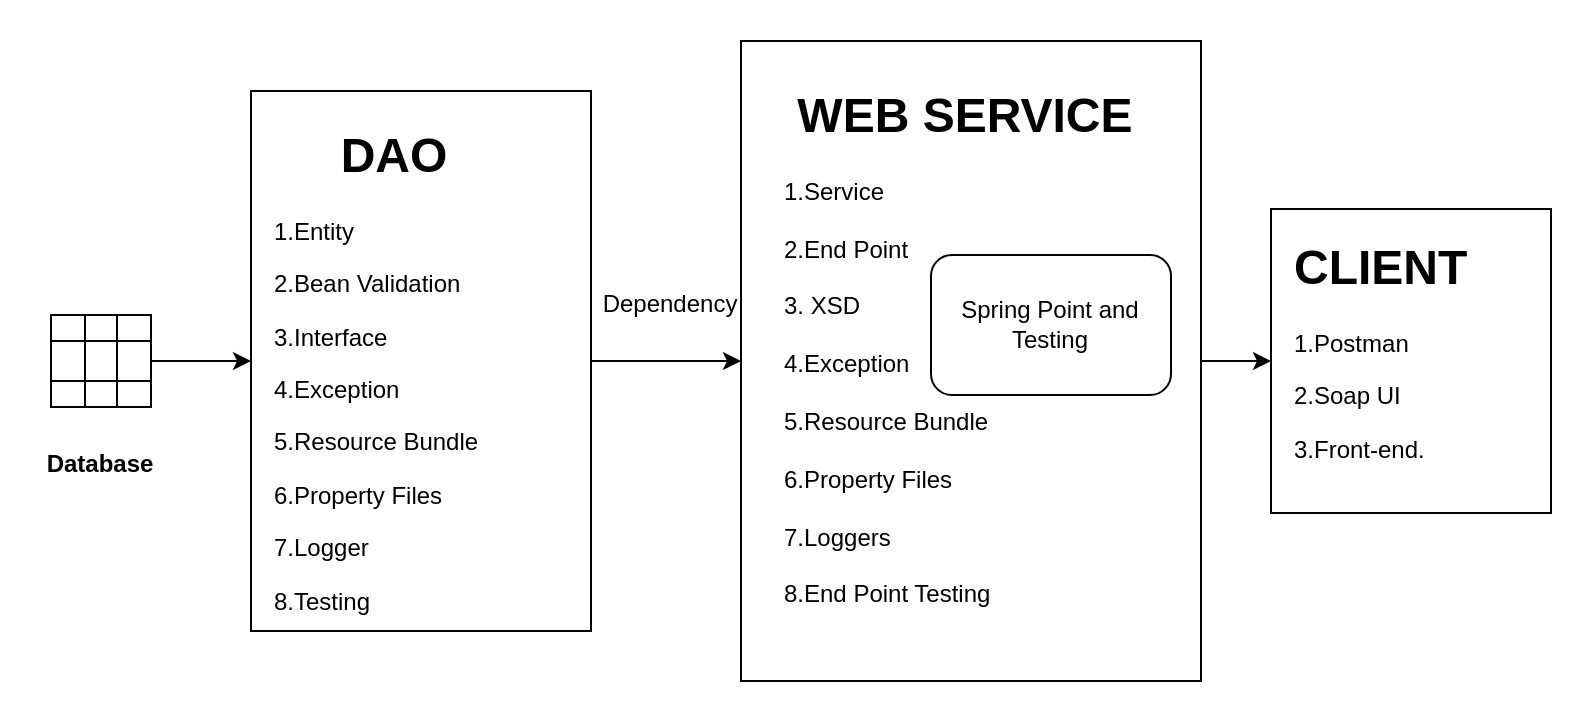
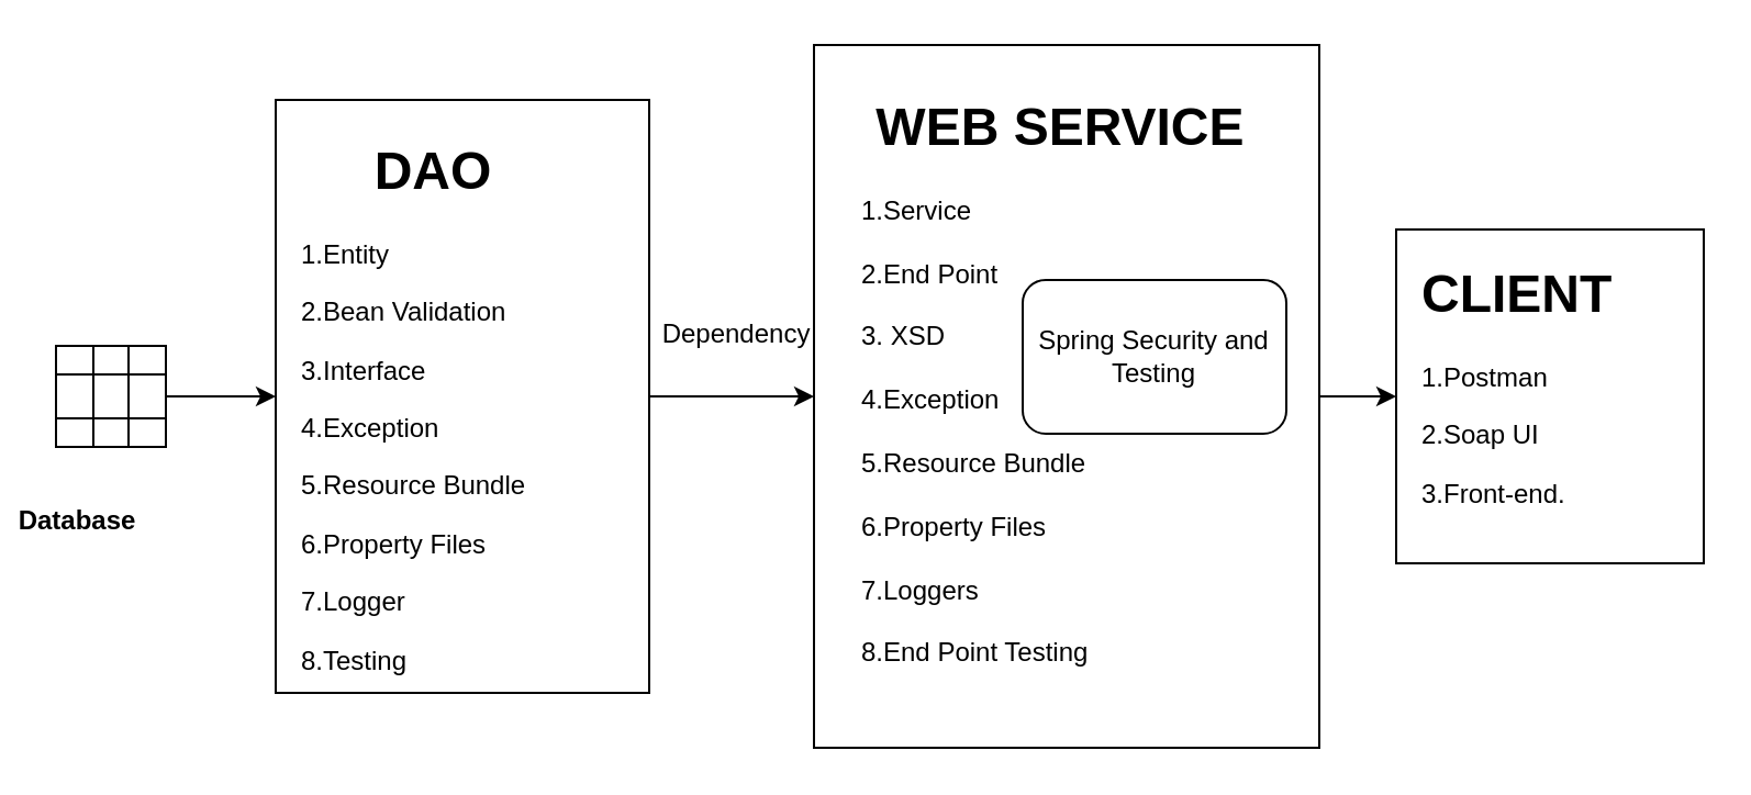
  <mxCell id="0" />
  <mxCell id="1" parent="0" />
  <mxCell id="2" value="" style="edgeStyle=orthogonalEdgeStyle;rounded=0;orthogonalLoop=1;jettySize=auto;html=1;" edge="1" parent="1" source="3" target="18"><mxGeometry relative="1" as="geometry" /></mxCell>
  <mxCell id="3" value="" style="shape=table;startSize=0;container=1;collapsible=0;childLayout=tableLayout;fontSize=16;" vertex="1" parent="1"><mxGeometry x="25" y="157" width="50" height="46" as="geometry" /></mxCell>
  <mxCell id="4" value="" style="shape=tableRow;horizontal=0;startSize=0;swimlaneHead=0;swimlaneBody=0;strokeColor=inherit;top=0;left=0;bottom=0;right=0;collapsible=0;dropTarget=0;fillColor=none;points=[[0,0.5],[1,0.5]];portConstraint=eastwest;fontSize=16;" vertex="1" parent="3"><mxGeometry width="50" height="13" as="geometry" /></mxCell>
  <mxCell id="5" value="" style="shape=partialRectangle;html=1;whiteSpace=wrap;connectable=0;strokeColor=inherit;overflow=hidden;fillColor=none;top=0;left=0;bottom=0;right=0;pointerEvents=1;fontSize=16;" vertex="1" parent="4"><mxGeometry width="17" height="13" as="geometry"><mxRectangle width="17" height="13" as="alternateBounds" /></mxGeometry></mxCell>
  <mxCell id="6" value="" style="shape=partialRectangle;html=1;whiteSpace=wrap;connectable=0;strokeColor=inherit;overflow=hidden;fillColor=none;top=0;left=0;bottom=0;right=0;pointerEvents=1;fontSize=16;" vertex="1" parent="4"><mxGeometry x="17" width="16" height="13" as="geometry"><mxRectangle width="16" height="13" as="alternateBounds" /></mxGeometry></mxCell>
  <mxCell id="7" value="" style="shape=partialRectangle;html=1;whiteSpace=wrap;connectable=0;strokeColor=inherit;overflow=hidden;fillColor=none;top=0;left=0;bottom=0;right=0;pointerEvents=1;fontSize=16;" vertex="1" parent="4"><mxGeometry x="33" width="17" height="13" as="geometry"><mxRectangle width="17" height="13" as="alternateBounds" /></mxGeometry></mxCell>
  <mxCell id="8" value="" style="shape=tableRow;horizontal=0;startSize=0;swimlaneHead=0;swimlaneBody=0;strokeColor=inherit;top=0;left=0;bottom=0;right=0;collapsible=0;dropTarget=0;fillColor=none;points=[[0,0.5],[1,0.5]];portConstraint=eastwest;fontSize=16;" vertex="1" parent="3"><mxGeometry y="13" width="50" height="20" as="geometry" /></mxCell>
  <mxCell id="9" value="" style="shape=partialRectangle;html=1;whiteSpace=wrap;connectable=0;strokeColor=inherit;overflow=hidden;fillColor=none;top=0;left=0;bottom=0;right=0;pointerEvents=1;fontSize=16;" vertex="1" parent="8"><mxGeometry width="17" height="20" as="geometry"><mxRectangle width="17" height="20" as="alternateBounds" /></mxGeometry></mxCell>
  <mxCell id="10" value="" style="shape=partialRectangle;html=1;whiteSpace=wrap;connectable=0;strokeColor=inherit;overflow=hidden;fillColor=none;top=0;left=0;bottom=0;right=0;pointerEvents=1;fontSize=16;" vertex="1" parent="8"><mxGeometry x="17" width="16" height="20" as="geometry"><mxRectangle width="16" height="20" as="alternateBounds" /></mxGeometry></mxCell>
  <mxCell id="11" value="" style="shape=partialRectangle;html=1;whiteSpace=wrap;connectable=0;strokeColor=inherit;overflow=hidden;fillColor=none;top=0;left=0;bottom=0;right=0;pointerEvents=1;fontSize=16;" vertex="1" parent="8"><mxGeometry x="33" width="17" height="20" as="geometry"><mxRectangle width="17" height="20" as="alternateBounds" /></mxGeometry></mxCell>
  <mxCell id="12" value="" style="shape=tableRow;horizontal=0;startSize=0;swimlaneHead=0;swimlaneBody=0;strokeColor=inherit;top=0;left=0;bottom=0;right=0;collapsible=0;dropTarget=0;fillColor=none;points=[[0,0.5],[1,0.5]];portConstraint=eastwest;fontSize=16;" vertex="1" parent="3"><mxGeometry y="33" width="50" height="13" as="geometry" /></mxCell>
  <mxCell id="13" value="" style="shape=partialRectangle;html=1;whiteSpace=wrap;connectable=0;strokeColor=inherit;overflow=hidden;fillColor=none;top=0;left=0;bottom=0;right=0;pointerEvents=1;fontSize=16;" vertex="1" parent="12"><mxGeometry width="17" height="13" as="geometry"><mxRectangle width="17" height="13" as="alternateBounds" /></mxGeometry></mxCell>
  <mxCell id="14" value="" style="shape=partialRectangle;html=1;whiteSpace=wrap;connectable=0;strokeColor=inherit;overflow=hidden;fillColor=none;top=0;left=0;bottom=0;right=0;pointerEvents=1;fontSize=16;" vertex="1" parent="12"><mxGeometry x="17" width="16" height="13" as="geometry"><mxRectangle width="16" height="13" as="alternateBounds" /></mxGeometry></mxCell>
  <mxCell id="15" value="" style="shape=partialRectangle;html=1;whiteSpace=wrap;connectable=0;strokeColor=inherit;overflow=hidden;fillColor=none;top=0;left=0;bottom=0;right=0;pointerEvents=1;fontSize=16;" vertex="1" parent="12"><mxGeometry x="33" width="17" height="13" as="geometry"><mxRectangle width="17" height="13" as="alternateBounds" /></mxGeometry></mxCell>
- <mxCell id="16" value="&lt;b&gt;Database&lt;/b&gt;" style="text;html=1;align=center;verticalAlign=middle;whiteSpace=wrap;rounded=0;" vertex="1" parent="1"><mxGeometry x="20" y="217" width="60" height="30" as="geometry" /></mxCell>
+ <mxCell id="16" value="&lt;b&gt;Database&lt;/b&gt;" style="text;html=1;align=center;verticalAlign=middle;whiteSpace=wrap;rounded=0;" vertex="1" parent="1"><mxGeometry x="5" y="222" width="60" height="30" as="geometry" /></mxCell>
  <mxCell id="17" value="" style="edgeStyle=orthogonalEdgeStyle;rounded=0;orthogonalLoop=1;jettySize=auto;html=1;" edge="1" parent="1" source="18" target="21"><mxGeometry relative="1" as="geometry" /></mxCell>
  <mxCell id="18" value="" style="rounded=0;whiteSpace=wrap;html=1;" vertex="1" parent="1"><mxGeometry x="125" y="45" width="170" height="270" as="geometry" /></mxCell>
  <mxCell id="19" value="&lt;h1 style=&quot;margin-top: 0px;&quot;&gt;&amp;nbsp; &amp;nbsp; &amp;nbsp;DAO&lt;/h1&gt;&lt;p&gt;1.Entity&lt;/p&gt;&lt;p&gt;2.Bean Validation&lt;/p&gt;&lt;p&gt;3.Interface&lt;/p&gt;&lt;p&gt;4.Exception&lt;/p&gt;&lt;p&gt;5.Resource Bundle&lt;/p&gt;&lt;p&gt;6.Property Files&lt;/p&gt;&lt;p&gt;7.Logger&lt;/p&gt;&lt;p&gt;8.Testing&lt;/p&gt;" style="text;html=1;whiteSpace=wrap;overflow=hidden;rounded=0;" vertex="1" parent="1"><mxGeometry x="135" y="57" width="150" height="249.75" as="geometry" /></mxCell>
  <mxCell id="20" value="" style="edgeStyle=orthogonalEdgeStyle;rounded=0;orthogonalLoop=1;jettySize=auto;html=1;" edge="1" parent="1" source="21" target="25"><mxGeometry relative="1" as="geometry" /></mxCell>
  <mxCell id="21" value="" style="rounded=0;whiteSpace=wrap;html=1;" vertex="1" parent="1"><mxGeometry x="370" y="20" width="230" height="320" as="geometry" /></mxCell>
  <mxCell id="22" value="&lt;h1 style=&quot;margin-top: 0px;&quot;&gt;&amp;nbsp;WEB SERVICE&lt;/h1&gt;&lt;div&gt;1.Service&lt;/div&gt;&lt;div&gt;&lt;br&gt;&lt;/div&gt;&lt;div&gt;2.End Point&lt;/div&gt;&lt;div&gt;&lt;br&gt;&lt;/div&gt;&lt;div&gt;3. XSD&lt;/div&gt;&lt;div&gt;&lt;br&gt;&lt;/div&gt;&lt;div&gt;4.Exception&lt;/div&gt;&lt;div&gt;&lt;br&gt;&lt;/div&gt;&lt;div&gt;5.Resource Bundle&lt;/div&gt;&lt;div&gt;&lt;br&gt;&lt;/div&gt;&lt;div&gt;6.Property Files&lt;/div&gt;&lt;div&gt;&lt;br&gt;&lt;/div&gt;&lt;div&gt;7.Loggers&lt;/div&gt;&lt;div&gt;&lt;br&gt;&lt;/div&gt;&lt;div&gt;8.End Point Testing&lt;/div&gt;" style="text;html=1;whiteSpace=wrap;overflow=hidden;rounded=0;" vertex="1" parent="1"><mxGeometry x="390" y="36.75" width="185" height="270" as="geometry" /></mxCell>
- <mxCell id="23" value="Spring Point and Testing" style="rounded=1;whiteSpace=wrap;html=1;" vertex="1" parent="1"><mxGeometry x="465" y="127" width="120" height="70" as="geometry" /></mxCell>
+ <mxCell id="23" value="Spring Security and Testing" style="rounded=1;whiteSpace=wrap;html=1;" vertex="1" parent="1"><mxGeometry x="465" y="127" width="120" height="70" as="geometry" /></mxCell>
  <mxCell id="24" value="Dependency" style="text;html=1;align=center;verticalAlign=middle;whiteSpace=wrap;rounded=0;" vertex="1" parent="1"><mxGeometry x="305" y="137" width="60" height="30" as="geometry" /></mxCell>
  <mxCell id="25" value="" style="rounded=0;whiteSpace=wrap;html=1;" vertex="1" parent="1"><mxGeometry x="635" y="104" width="140" height="152" as="geometry" /></mxCell>
  <mxCell id="26" value="&lt;h1 style=&quot;margin-top: 0px;&quot;&gt;CLIENT&lt;/h1&gt;&lt;p&gt;1.Postman&lt;/p&gt;&lt;p&gt;2.Soap UI&lt;/p&gt;&lt;p&gt;&lt;span style=&quot;background-color: initial;&quot;&gt;3.Front-end.&lt;/span&gt;&lt;/p&gt;" style="text;html=1;whiteSpace=wrap;overflow=hidden;rounded=0;" vertex="1" parent="1"><mxGeometry x="645" y="113.32" width="120" height="137.12" as="geometry" /></mxCell>
